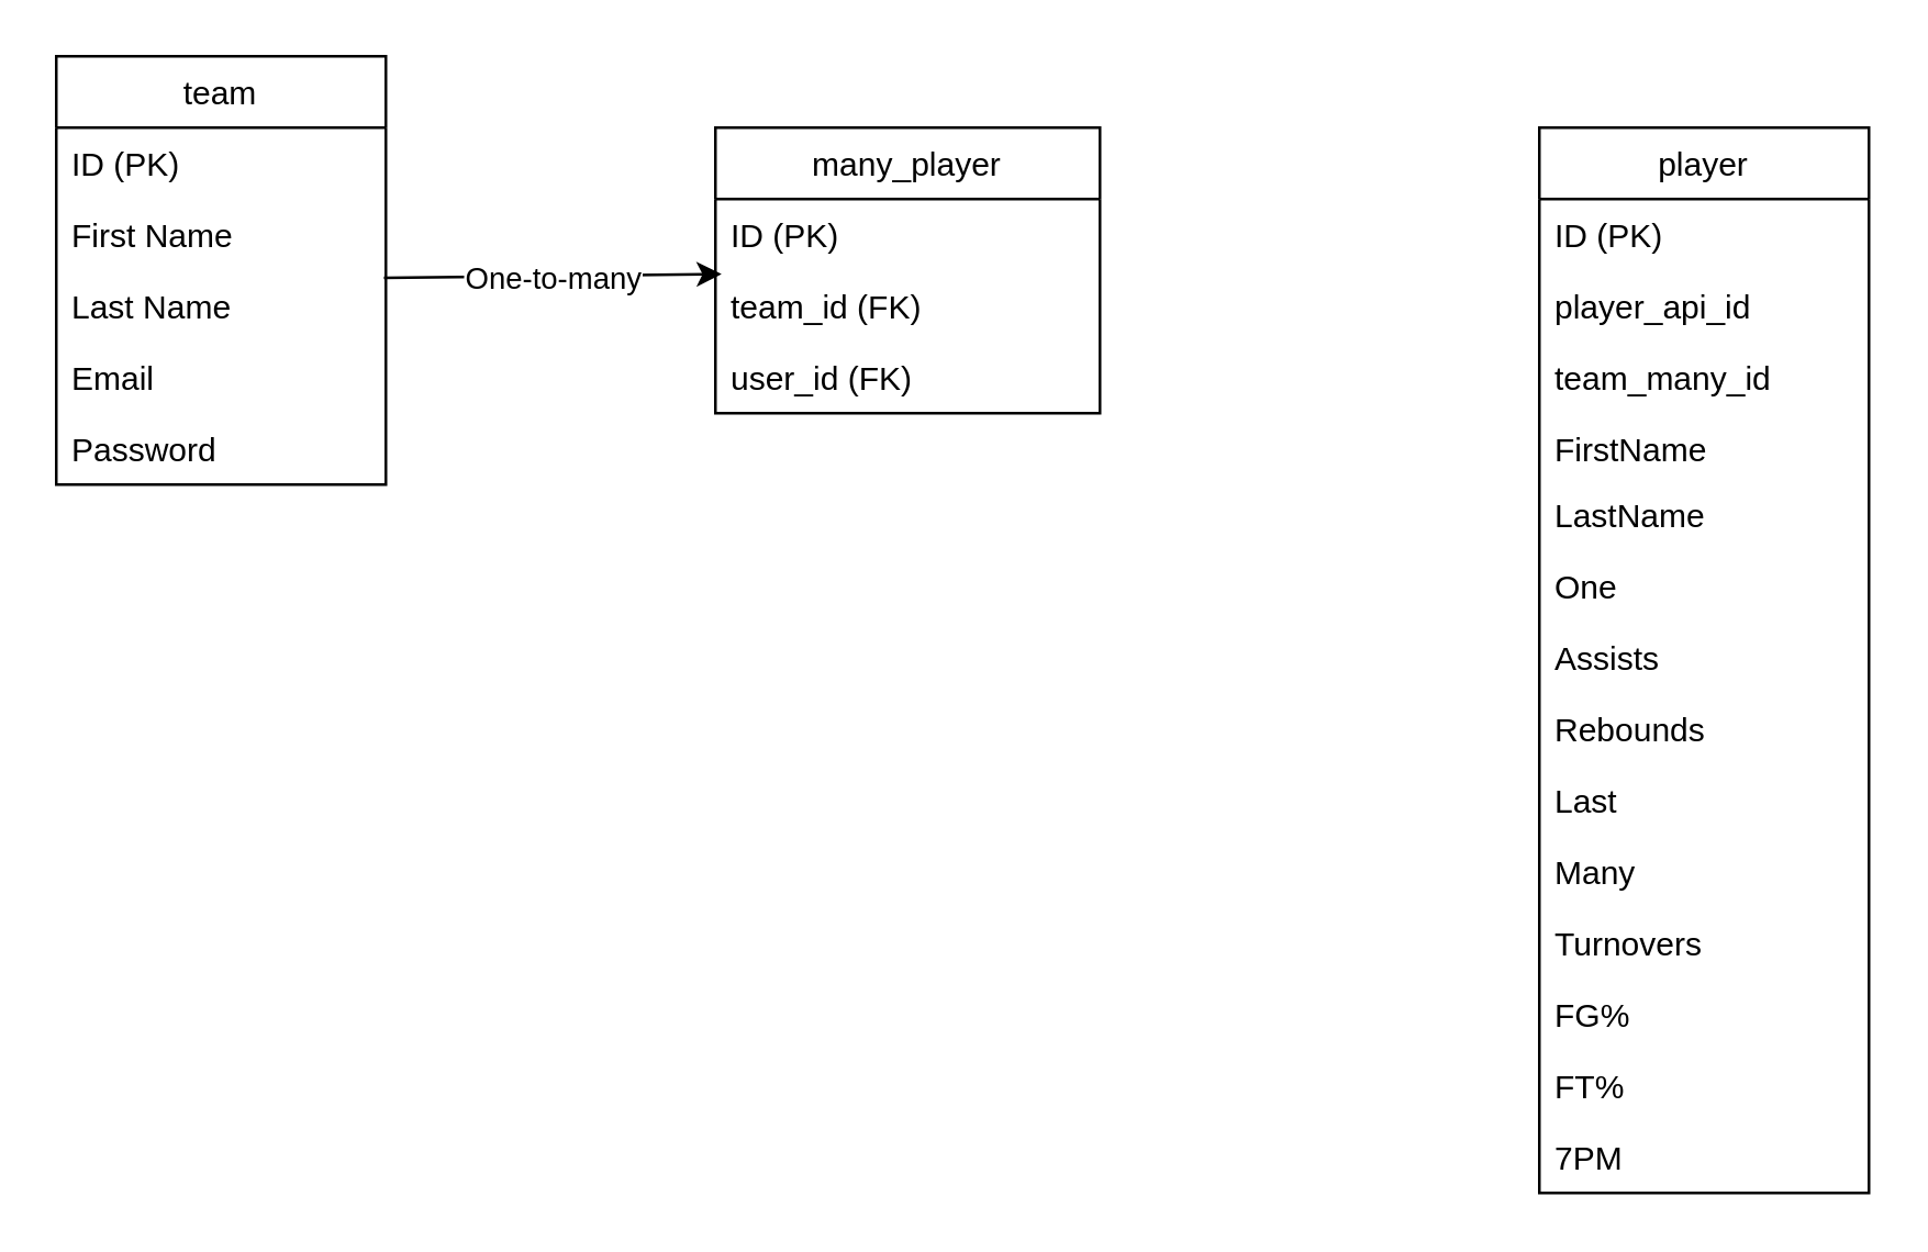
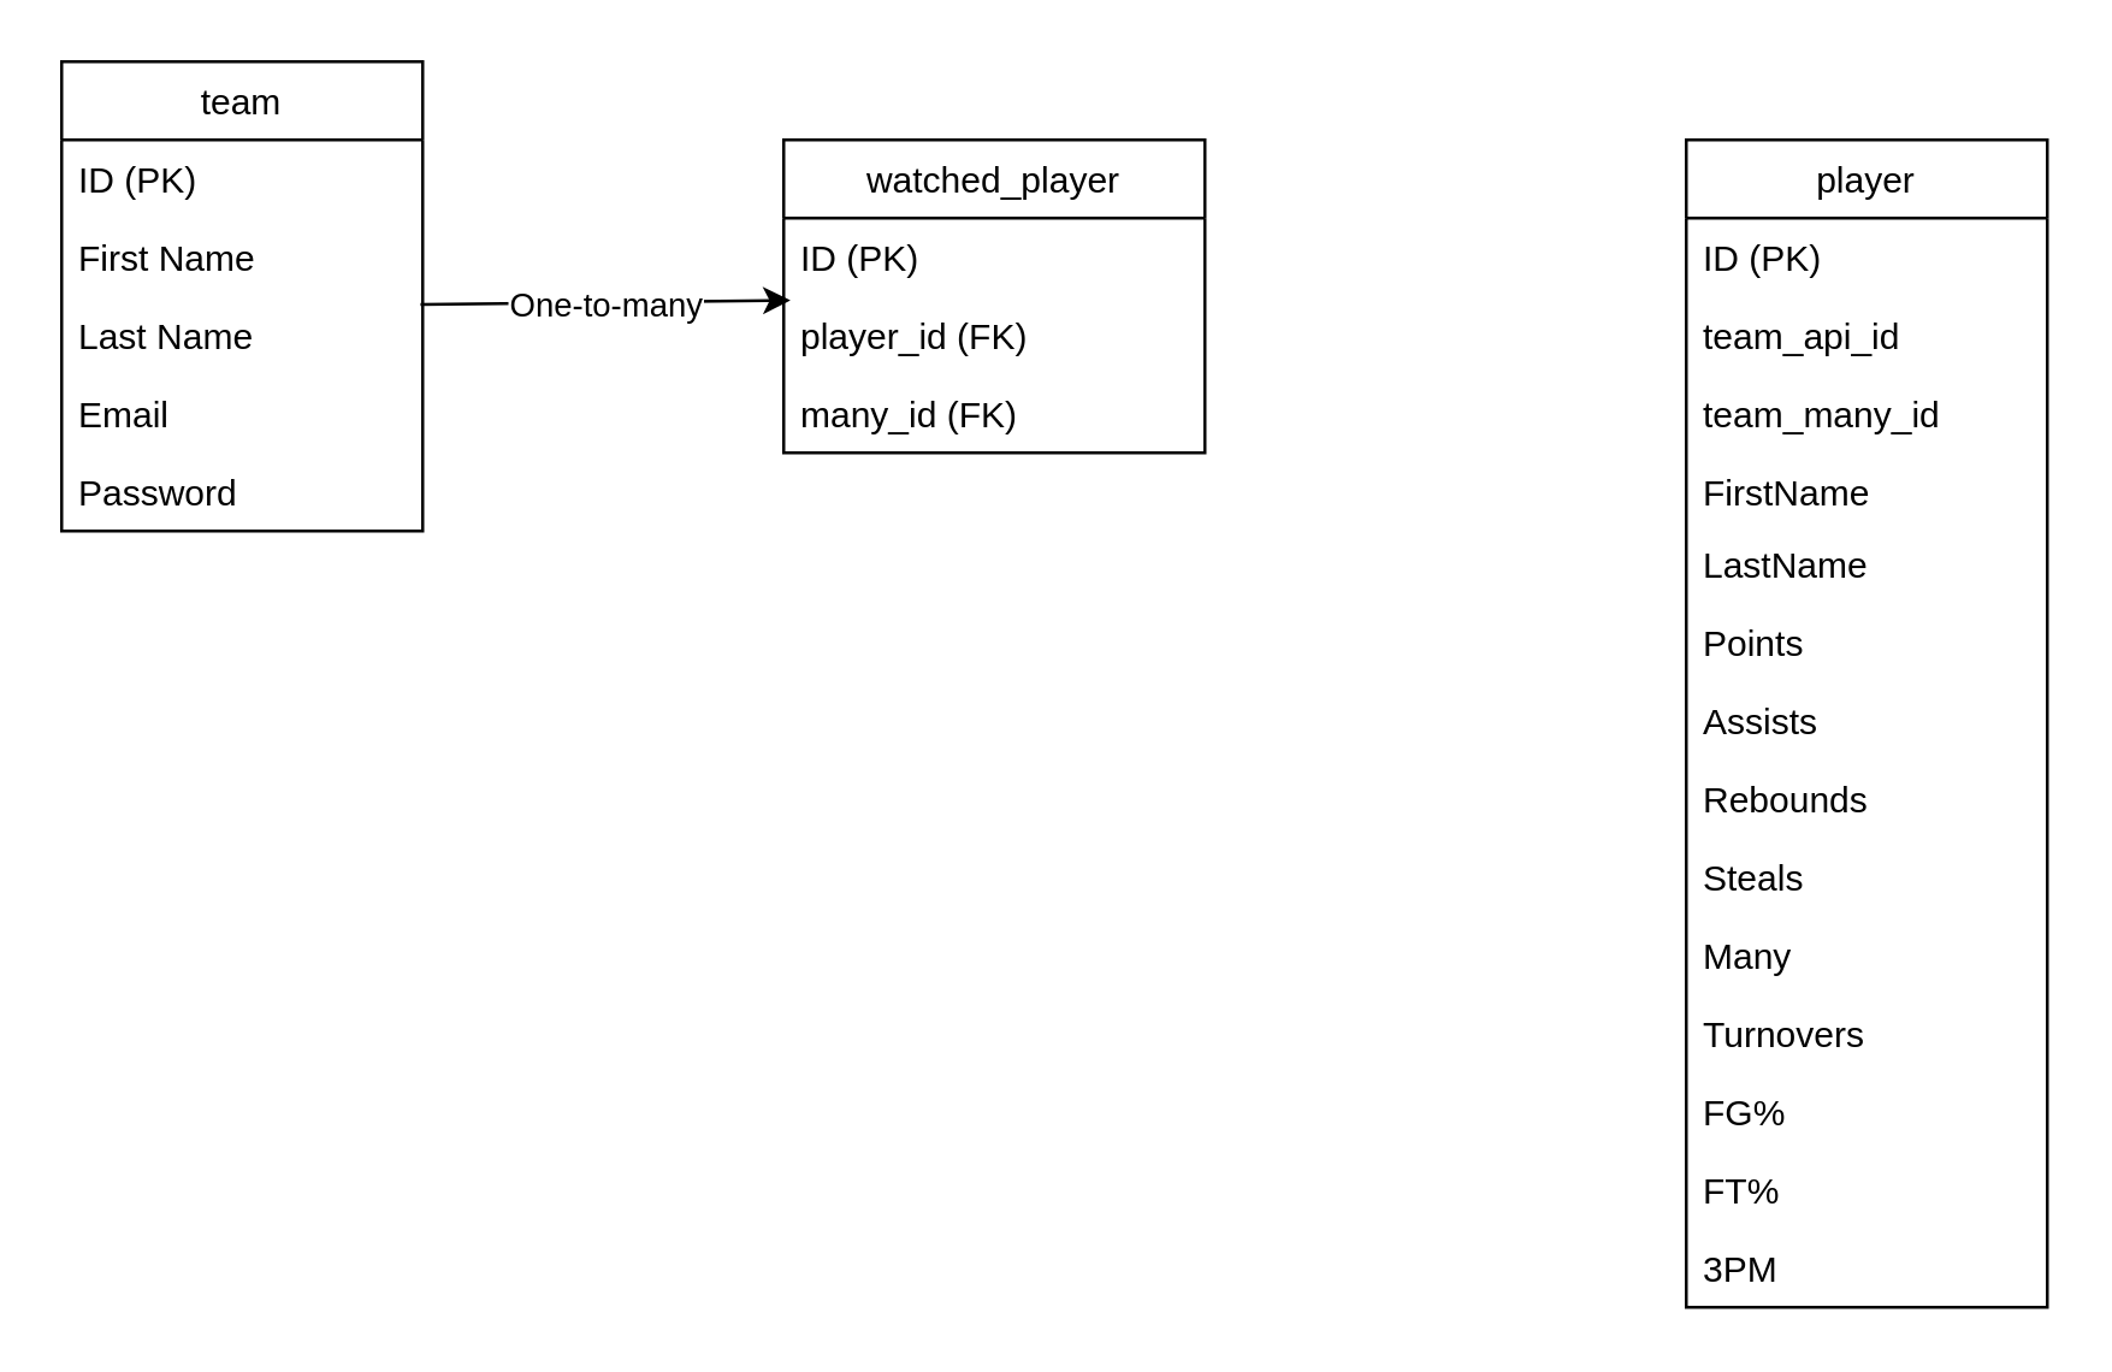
  <mxCell id="0" />
  <mxCell id="1" parent="0" />
  <mxCell id="2" value="team" style="swimlane;fontStyle=0;childLayout=stackLayout;horizontal=1;startSize=26;fillColor=none;horizontalStack=0;resizeParent=1;resizeParentMax=0;resizeLast=0;collapsible=1;marginBottom=0;" parent="1" vertex="1"><mxGeometry x="20" y="20" width="120" height="156" as="geometry"><mxRectangle x="210" y="170" width="60" height="26" as="alternateBounds" /></mxGeometry></mxCell>
  <mxCell id="3" value="ID (PK)" style="text;strokeColor=none;fillColor=none;align=left;verticalAlign=top;spacingLeft=4;spacingRight=4;overflow=hidden;rotatable=0;points=[[0,0.5],[1,0.5]];portConstraint=eastwest;" parent="2" vertex="1"><mxGeometry y="26" width="120" height="26" as="geometry" /></mxCell>
  <mxCell id="4" value="First Name" style="text;strokeColor=none;fillColor=none;align=left;verticalAlign=top;spacingLeft=4;spacingRight=4;overflow=hidden;rotatable=0;points=[[0,0.5],[1,0.5]];portConstraint=eastwest;" parent="2" vertex="1"><mxGeometry y="52" width="120" height="26" as="geometry" /></mxCell>
  <mxCell id="5" value="Last Name" style="text;strokeColor=none;fillColor=none;align=left;verticalAlign=top;spacingLeft=4;spacingRight=4;overflow=hidden;rotatable=0;points=[[0,0.5],[1,0.5]];portConstraint=eastwest;" parent="2" vertex="1"><mxGeometry y="78" width="120" height="26" as="geometry" /></mxCell>
  <mxCell id="6" value="Email" style="text;strokeColor=none;fillColor=none;align=left;verticalAlign=top;spacingLeft=4;spacingRight=4;overflow=hidden;rotatable=0;points=[[0,0.5],[1,0.5]];portConstraint=eastwest;" parent="2" vertex="1"><mxGeometry y="104" width="120" height="26" as="geometry" /></mxCell>
  <mxCell id="7" value="Password" style="text;strokeColor=none;fillColor=none;align=left;verticalAlign=top;spacingLeft=4;spacingRight=4;overflow=hidden;rotatable=0;points=[[0,0.5],[1,0.5]];portConstraint=eastwest;" vertex="1" parent="2"><mxGeometry y="130" width="120" height="26" as="geometry" /></mxCell>
- <mxCell id="8" value="many_player" style="swimlane;fontStyle=0;childLayout=stackLayout;horizontal=1;startSize=26;fillColor=none;horizontalStack=0;resizeParent=1;resizeParentMax=0;resizeLast=0;collapsible=1;marginBottom=0;" parent="1" vertex="1"><mxGeometry x="260" y="46" width="140" height="104" as="geometry"><mxRectangle x="210" y="170" width="60" height="26" as="alternateBounds" /></mxGeometry></mxCell>
+ <mxCell id="8" value="watched_player" style="swimlane;fontStyle=0;childLayout=stackLayout;horizontal=1;startSize=26;fillColor=none;horizontalStack=0;resizeParent=1;resizeParentMax=0;resizeLast=0;collapsible=1;marginBottom=0;" parent="1" vertex="1"><mxGeometry x="260" y="46" width="140" height="104" as="geometry"><mxRectangle x="210" y="170" width="60" height="26" as="alternateBounds" /></mxGeometry></mxCell>
  <mxCell id="9" value="ID (PK)   " style="text;strokeColor=none;fillColor=none;align=left;verticalAlign=top;spacingLeft=4;spacingRight=4;overflow=hidden;rotatable=0;points=[[0,0.5],[1,0.5]];portConstraint=eastwest;" parent="8" vertex="1"><mxGeometry y="26" width="140" height="26" as="geometry" /></mxCell>
- <mxCell id="10" value="team_id (FK)" style="text;strokeColor=none;fillColor=none;align=left;verticalAlign=top;spacingLeft=4;spacingRight=4;overflow=hidden;rotatable=0;points=[[0,0.5],[1,0.5]];portConstraint=eastwest;" vertex="1" parent="8"><mxGeometry y="52" width="140" height="26" as="geometry" /></mxCell>
- <mxCell id="11" value="user_id (FK)" style="text;strokeColor=none;fillColor=none;align=left;verticalAlign=top;spacingLeft=4;spacingRight=4;overflow=hidden;rotatable=0;points=[[0,0.5],[1,0.5]];portConstraint=eastwest;" vertex="1" parent="8"><mxGeometry y="78" width="140" height="26" as="geometry" /></mxCell>
+ <mxCell id="10" value="player_id (FK)" style="text;strokeColor=none;fillColor=none;align=left;verticalAlign=top;spacingLeft=4;spacingRight=4;overflow=hidden;rotatable=0;points=[[0,0.5],[1,0.5]];portConstraint=eastwest;" vertex="1" parent="8"><mxGeometry y="52" width="140" height="26" as="geometry" /></mxCell>
+ <mxCell id="11" value="many_id (FK)" style="text;strokeColor=none;fillColor=none;align=left;verticalAlign=top;spacingLeft=4;spacingRight=4;overflow=hidden;rotatable=0;points=[[0,0.5],[1,0.5]];portConstraint=eastwest;" vertex="1" parent="8"><mxGeometry y="78" width="140" height="26" as="geometry" /></mxCell>
  <mxCell id="12" value="player" style="swimlane;fontStyle=0;childLayout=stackLayout;horizontal=1;startSize=26;fillColor=none;horizontalStack=0;resizeParent=1;resizeParentMax=0;resizeLast=0;collapsible=1;marginBottom=0;" parent="1" vertex="1"><mxGeometry x="560" y="46" width="120" height="388" as="geometry"><mxRectangle x="210" y="170" width="60" height="26" as="alternateBounds" /></mxGeometry></mxCell>
  <mxCell id="13" value="ID (PK)" style="text;strokeColor=none;fillColor=none;align=left;verticalAlign=top;spacingLeft=4;spacingRight=4;overflow=hidden;rotatable=0;points=[[0,0.5],[1,0.5]];portConstraint=eastwest;" parent="12" vertex="1"><mxGeometry y="26" width="120" height="26" as="geometry" /></mxCell>
- <mxCell id="14" value="player_api_id" style="text;strokeColor=none;fillColor=none;align=left;verticalAlign=top;spacingLeft=4;spacingRight=4;overflow=hidden;rotatable=0;points=[[0,0.5],[1,0.5]];portConstraint=eastwest;" parent="12" vertex="1"><mxGeometry y="52" width="120" height="26" as="geometry" /></mxCell>
+ <mxCell id="14" value="team_api_id" style="text;strokeColor=none;fillColor=none;align=left;verticalAlign=top;spacingLeft=4;spacingRight=4;overflow=hidden;rotatable=0;points=[[0,0.5],[1,0.5]];portConstraint=eastwest;" parent="12" vertex="1"><mxGeometry y="52" width="120" height="26" as="geometry" /></mxCell>
  <mxCell id="15" value="team_many_id" style="text;strokeColor=none;fillColor=none;align=left;verticalAlign=top;spacingLeft=4;spacingRight=4;overflow=hidden;rotatable=0;points=[[0,0.5],[1,0.5]];portConstraint=eastwest;" vertex="1" parent="12"><mxGeometry y="78" width="120" height="26" as="geometry" /></mxCell>
  <mxCell id="16" value="FirstName" style="text;strokeColor=none;fillColor=none;align=left;verticalAlign=top;spacingLeft=4;spacingRight=4;overflow=hidden;rotatable=0;points=[[0,0.5],[1,0.5]];portConstraint=eastwest;" parent="12" vertex="1"><mxGeometry y="104" width="120" height="24" as="geometry" /></mxCell>
  <mxCell id="17" value="LastName" style="text;strokeColor=none;fillColor=none;align=left;verticalAlign=top;spacingLeft=4;spacingRight=4;overflow=hidden;rotatable=0;points=[[0,0.5],[1,0.5]];portConstraint=eastwest;" parent="12" vertex="1"><mxGeometry y="128" width="120" height="26" as="geometry" /></mxCell>
- <mxCell id="18" value="One" style="text;strokeColor=none;fillColor=none;align=left;verticalAlign=top;spacingLeft=4;spacingRight=4;overflow=hidden;rotatable=0;points=[[0,0.5],[1,0.5]];portConstraint=eastwest;" parent="12" vertex="1"><mxGeometry y="154" width="120" height="26" as="geometry" /></mxCell>
+ <mxCell id="18" value="Points" style="text;strokeColor=none;fillColor=none;align=left;verticalAlign=top;spacingLeft=4;spacingRight=4;overflow=hidden;rotatable=0;points=[[0,0.5],[1,0.5]];portConstraint=eastwest;" parent="12" vertex="1"><mxGeometry y="154" width="120" height="26" as="geometry" /></mxCell>
  <mxCell id="19" value="Assists    " style="text;strokeColor=none;fillColor=none;align=left;verticalAlign=top;spacingLeft=4;spacingRight=4;overflow=hidden;rotatable=0;points=[[0,0.5],[1,0.5]];portConstraint=eastwest;" parent="12" vertex="1"><mxGeometry y="180" width="120" height="26" as="geometry" /></mxCell>
  <mxCell id="20" value="Rebounds" style="text;strokeColor=none;fillColor=none;align=left;verticalAlign=top;spacingLeft=4;spacingRight=4;overflow=hidden;rotatable=0;points=[[0,0.5],[1,0.5]];portConstraint=eastwest;" parent="12" vertex="1"><mxGeometry y="206" width="120" height="26" as="geometry" /></mxCell>
- <mxCell id="21" value="Last" style="text;strokeColor=none;fillColor=none;align=left;verticalAlign=top;spacingLeft=4;spacingRight=4;overflow=hidden;rotatable=0;points=[[0,0.5],[1,0.5]];portConstraint=eastwest;" parent="12" vertex="1"><mxGeometry y="232" width="120" height="26" as="geometry" /></mxCell>
+ <mxCell id="21" value="Steals" style="text;strokeColor=none;fillColor=none;align=left;verticalAlign=top;spacingLeft=4;spacingRight=4;overflow=hidden;rotatable=0;points=[[0,0.5],[1,0.5]];portConstraint=eastwest;" parent="12" vertex="1"><mxGeometry y="232" width="120" height="26" as="geometry" /></mxCell>
  <mxCell id="22" value="Many" style="text;strokeColor=none;fillColor=none;align=left;verticalAlign=top;spacingLeft=4;spacingRight=4;overflow=hidden;rotatable=0;points=[[0,0.5],[1,0.5]];portConstraint=eastwest;" parent="12" vertex="1"><mxGeometry y="258" width="120" height="26" as="geometry" /></mxCell>
  <mxCell id="23" value="Turnovers" style="text;strokeColor=none;fillColor=none;align=left;verticalAlign=top;spacingLeft=4;spacingRight=4;overflow=hidden;rotatable=0;points=[[0,0.5],[1,0.5]];portConstraint=eastwest;" parent="12" vertex="1"><mxGeometry y="284" width="120" height="26" as="geometry" /></mxCell>
  <mxCell id="24" value="FG%" style="text;strokeColor=none;fillColor=none;align=left;verticalAlign=top;spacingLeft=4;spacingRight=4;overflow=hidden;rotatable=0;points=[[0,0.5],[1,0.5]];portConstraint=eastwest;" parent="12" vertex="1"><mxGeometry y="310" width="120" height="26" as="geometry" /></mxCell>
  <mxCell id="25" value="FT%" style="text;strokeColor=none;fillColor=none;align=left;verticalAlign=top;spacingLeft=4;spacingRight=4;overflow=hidden;rotatable=0;points=[[0,0.5],[1,0.5]];portConstraint=eastwest;" parent="12" vertex="1"><mxGeometry y="336" width="120" height="26" as="geometry" /></mxCell>
- <mxCell id="26" value="7PM" style="text;strokeColor=none;fillColor=none;align=left;verticalAlign=top;spacingLeft=4;spacingRight=4;overflow=hidden;rotatable=0;points=[[0,0.5],[1,0.5]];portConstraint=eastwest;" parent="12" vertex="1"><mxGeometry y="362" width="120" height="26" as="geometry" /></mxCell>
+ <mxCell id="26" value="3PM" style="text;strokeColor=none;fillColor=none;align=left;verticalAlign=top;spacingLeft=4;spacingRight=4;overflow=hidden;rotatable=0;points=[[0,0.5],[1,0.5]];portConstraint=eastwest;" parent="12" vertex="1"><mxGeometry y="362" width="120" height="26" as="geometry" /></mxCell>
  <mxCell id="27" value="" style="endArrow=classic;html=1;exitX=0.994;exitY=0.104;exitDx=0;exitDy=0;exitPerimeter=0;entryX=0.016;entryY=0.05;entryDx=0;entryDy=0;entryPerimeter=0;" edge="1" parent="1" source="5" target="10"><mxGeometry relative="1" as="geometry"><mxPoint x="170" y="90" as="sourcePoint" /><mxPoint x="330" y="90" as="targetPoint" /></mxGeometry></mxCell>
  <mxCell id="28" value="One-to-many" style="edgeLabel;resizable=0;html=1;align=center;verticalAlign=middle;" connectable="0" vertex="1" parent="27"><mxGeometry relative="1" as="geometry" /></mxCell>
